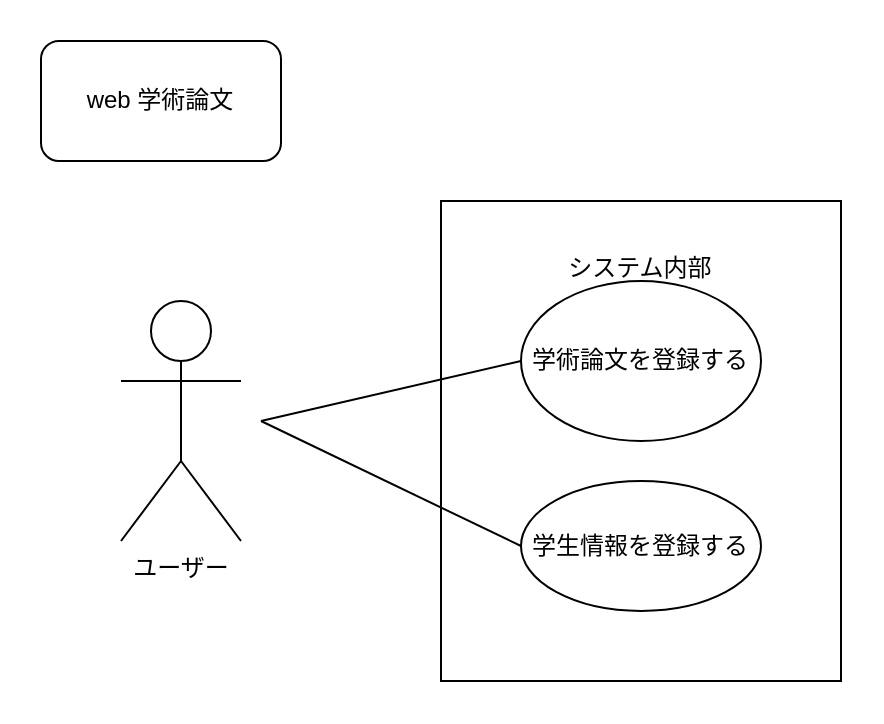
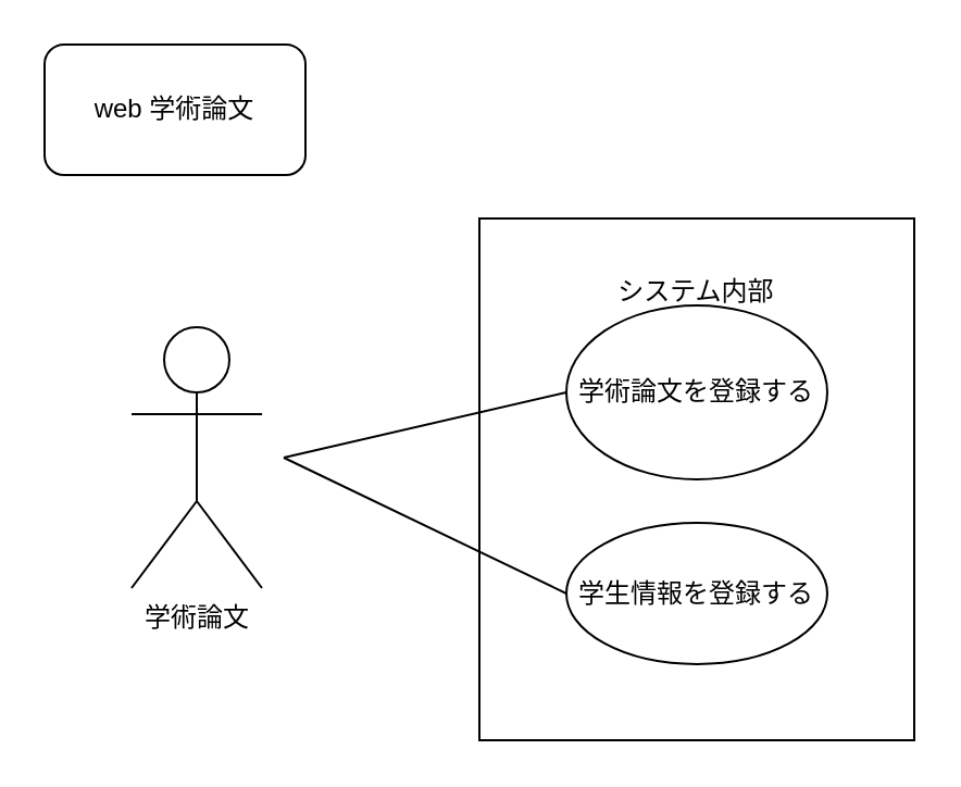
  <mxCell id="0" />
  <mxCell id="1" parent="0" />
  <mxCell id="2" value="web 学術論文" style="rounded=1;whiteSpace=wrap;html=1;" parent="1" vertex="1"><mxGeometry x="20" y="20" width="120" height="60" as="geometry" /></mxCell>
- <mxCell id="3" value="ユーザー" style="shape=umlActor;verticalLabelPosition=bottom;verticalAlign=top;html=1;outlineConnect=0;" parent="1" vertex="1"><mxGeometry x="60" y="150" width="60" height="120" as="geometry" /></mxCell>
+ <mxCell id="3" value="学術論文" style="shape=umlActor;verticalLabelPosition=bottom;verticalAlign=top;html=1;outlineConnect=0;" parent="1" vertex="1"><mxGeometry x="60" y="150" width="60" height="120" as="geometry" /></mxCell>
  <mxCell id="4" value="システム内部&lt;div&gt;&lt;br&gt;&lt;/div&gt;&lt;div&gt;&lt;br&gt;&lt;/div&gt;&lt;div&gt;&lt;br&gt;&lt;/div&gt;&lt;div&gt;&lt;br&gt;&lt;/div&gt;&lt;div&gt;&lt;br&gt;&lt;/div&gt;&lt;div&gt;&lt;br&gt;&lt;/div&gt;&lt;div&gt;&lt;br&gt;&lt;/div&gt;&lt;div&gt;&lt;br&gt;&lt;/div&gt;&lt;div&gt;&lt;br&gt;&lt;/div&gt;&lt;div&gt;&lt;br&gt;&lt;/div&gt;&lt;div&gt;&lt;br&gt;&lt;/div&gt;&lt;div&gt;&lt;br&gt;&lt;/div&gt;" style="rounded=0;whiteSpace=wrap;html=1;" parent="1" vertex="1"><mxGeometry x="220" y="100" width="200" height="240" as="geometry" /></mxCell>
  <mxCell id="5" value="学生情報を登録する" style="ellipse;whiteSpace=wrap;html=1;" parent="1" vertex="1"><mxGeometry x="260" y="240" width="120" height="65" as="geometry" /></mxCell>
  <mxCell id="6" value="学術論文を登録する" style="ellipse;whiteSpace=wrap;html=1;" parent="1" vertex="1"><mxGeometry x="260" y="140" width="120" height="80" as="geometry" /></mxCell>
  <mxCell id="7" value="" style="endArrow=none;html=1;rounded=0;entryX=0;entryY=0.5;entryDx=0;entryDy=0;" parent="1" target="6" edge="1"><mxGeometry width="50" height="50" relative="1" as="geometry"><mxPoint x="130" y="210" as="sourcePoint" /><mxPoint x="180" y="160" as="targetPoint" /></mxGeometry></mxCell>
  <mxCell id="8" value="" style="endArrow=none;html=1;rounded=0;exitX=0;exitY=0.5;exitDx=0;exitDy=0;" parent="1" source="5" edge="1"><mxGeometry width="50" height="50" relative="1" as="geometry"><mxPoint x="110" y="290" as="sourcePoint" /><mxPoint x="130" y="210" as="targetPoint" /></mxGeometry></mxCell>
